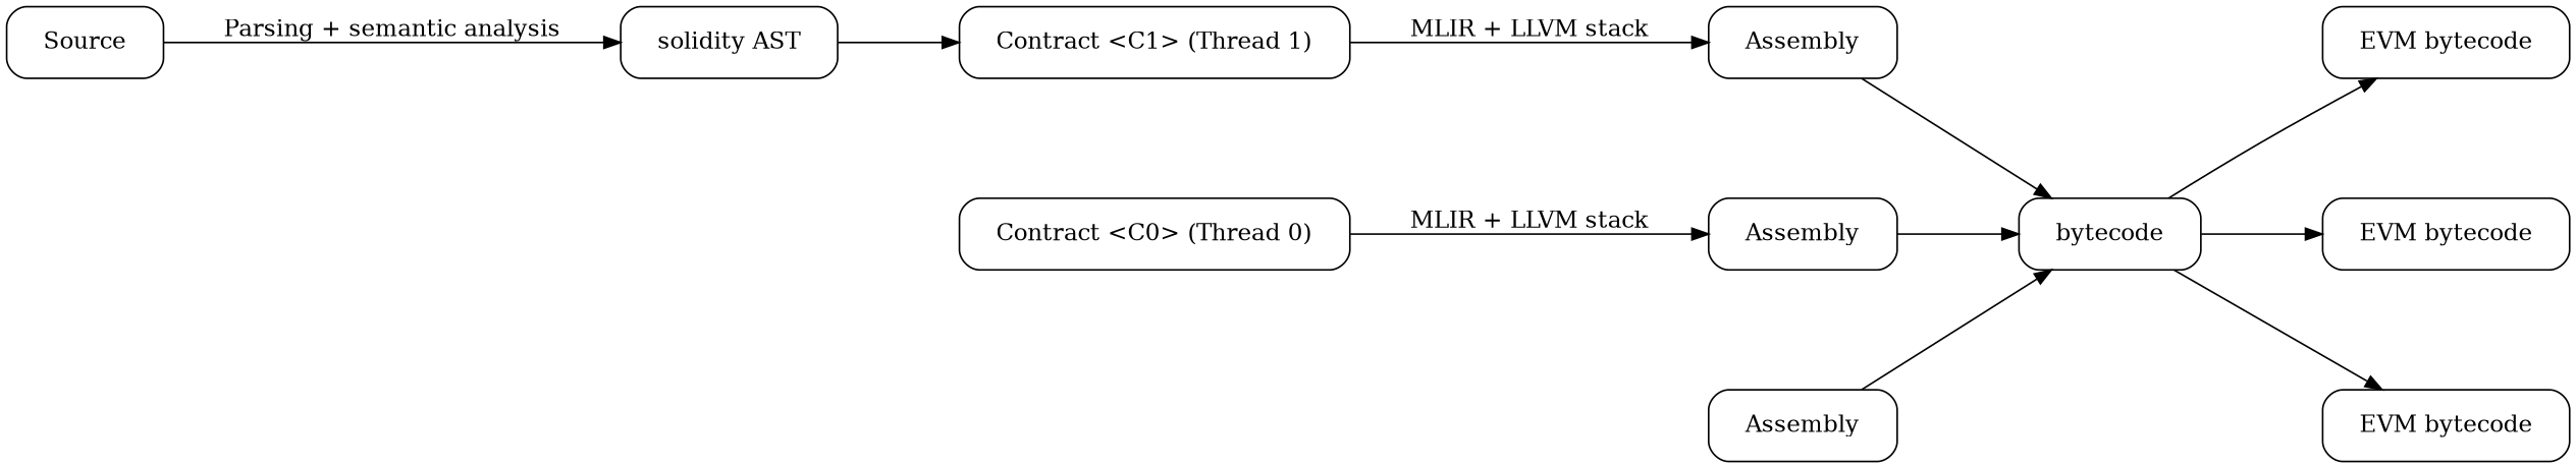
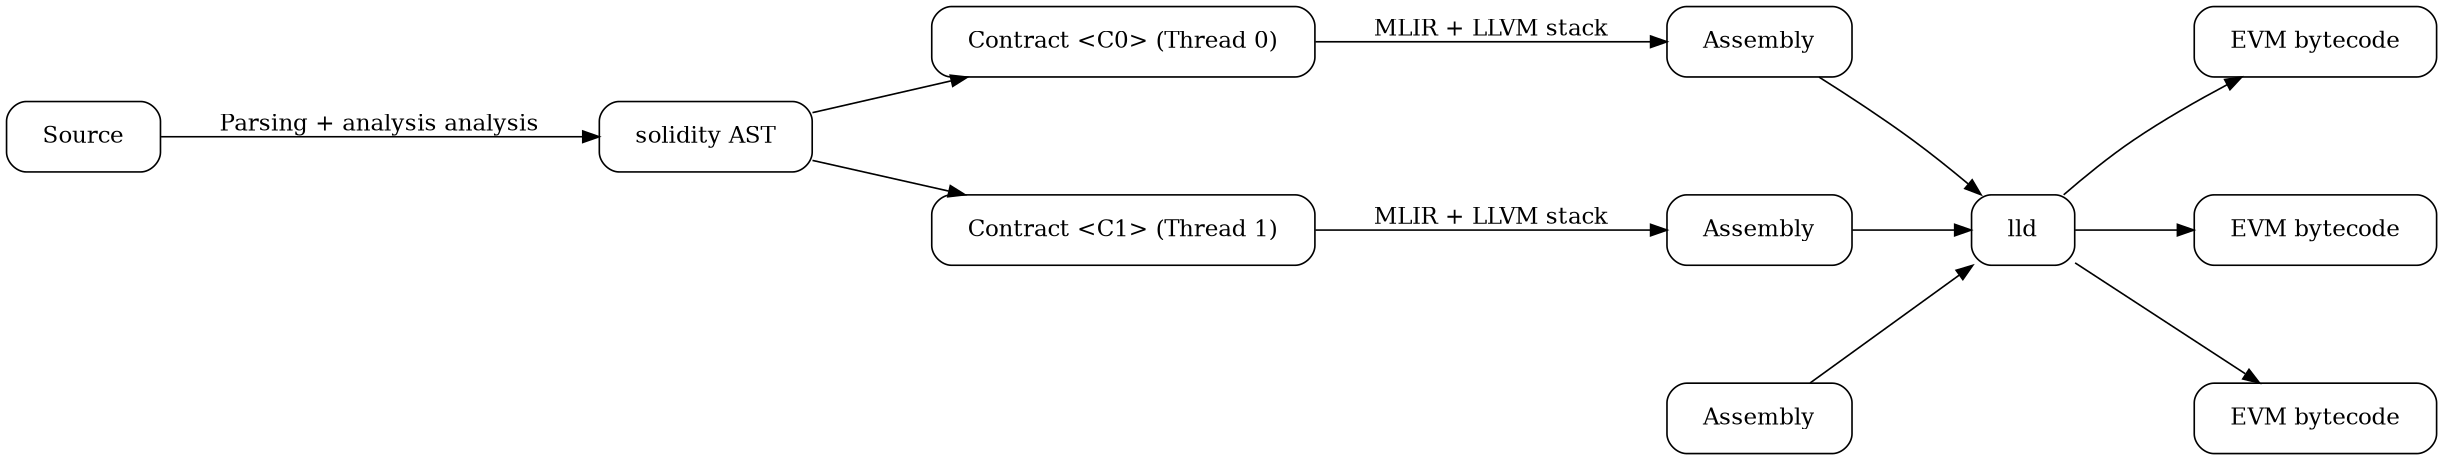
  digraph {
    nodesep=1.0
    rankdir=LR
    ranksep=1.0
    node [fontsize=14 margin="0.3,0.2" shape=box style=rounded]
    n1 [label=Source]
    n2 [label="solidity AST"]
    n3 [label="Contract <C0> (Thread 0)"]
    n4 [label="Contract <C1> (Thread 1)"]
    n5 [label=Assembly]
    n6 [label=Assembly]
-   n7 [label=bytecode]
+   n7 [label=lld]
    n8 [label=Assembly]
    n9 [label="EVM bytecode"]
    n10 [label="EVM bytecode"]
    n11 [label="EVM bytecode"]
-   n1 -> n2 [label="Parsing + semantic analysis"]
+   n1 -> n2 [label="Parsing + analysis analysis"]
+   n2 -> n3
    n2 -> n4
    n3 -> n5 [label="MLIR + LLVM stack"]
    n4 -> n6 [label="MLIR + LLVM stack"]
    n5 -> n7
    n6 -> n7
    n7 -> n9
    n7 -> n10
    n7 -> n11
    n8 -> n7
  }
